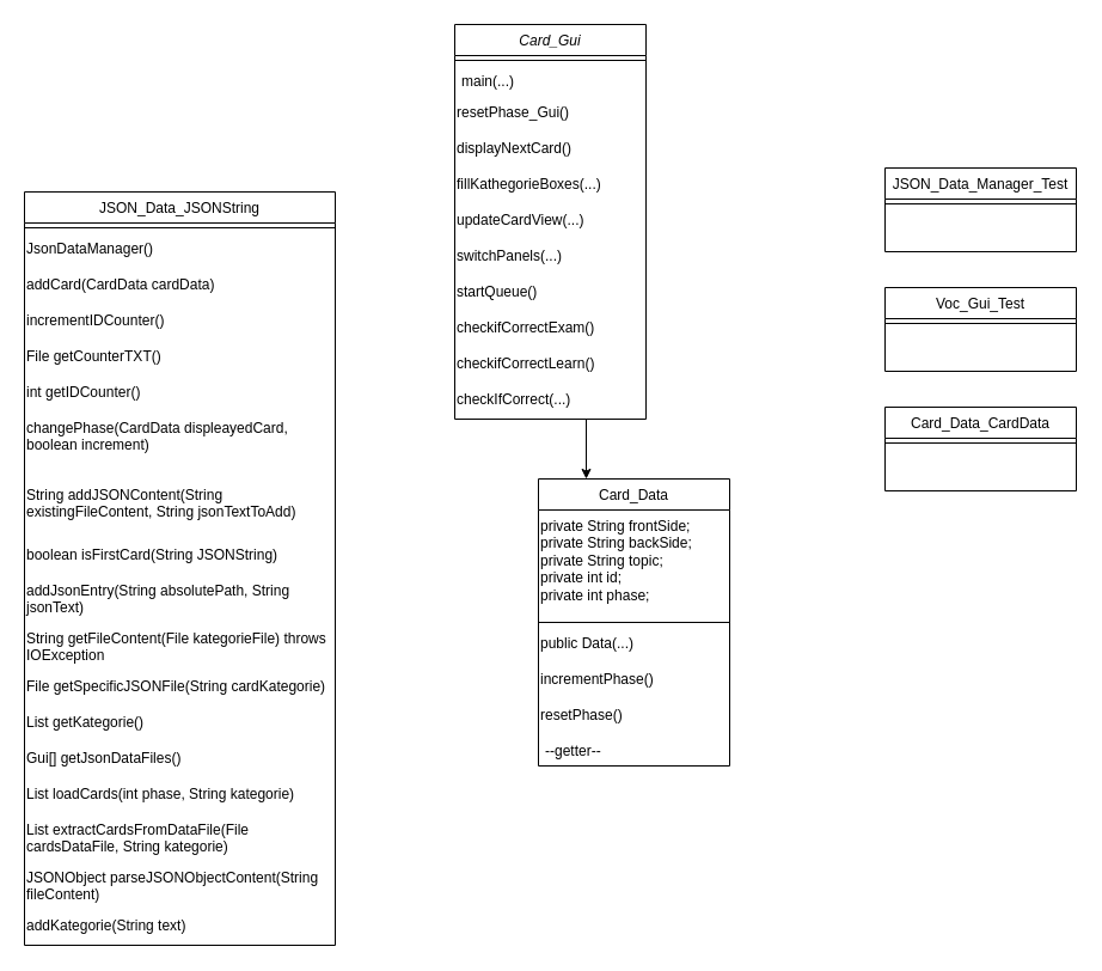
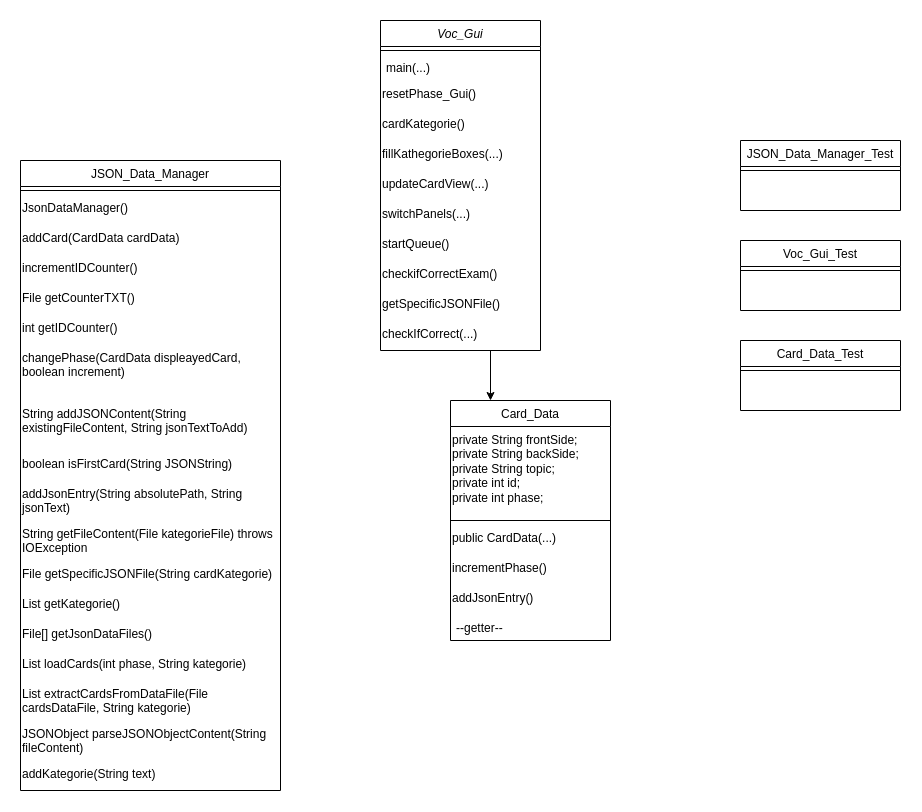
  <mxCell id="0" />
  <mxCell id="1" parent="0" />
- <mxCell id="2" value="Card_Gui" style="swimlane;fontStyle=2;align=center;verticalAlign=top;childLayout=stackLayout;horizontal=1;startSize=26;horizontalStack=0;resizeParent=1;resizeLast=0;collapsible=1;marginBottom=0;rounded=0;shadow=0;strokeWidth=1;" parent="1" vertex="1"><mxGeometry x="380" y="20" width="160" height="330" as="geometry"><mxRectangle x="230" y="140" width="160" height="26" as="alternateBounds" /></mxGeometry></mxCell>
+ <mxCell id="2" value="Voc_Gui" style="swimlane;fontStyle=2;align=center;verticalAlign=top;childLayout=stackLayout;horizontal=1;startSize=26;horizontalStack=0;resizeParent=1;resizeLast=0;collapsible=1;marginBottom=0;rounded=0;shadow=0;strokeWidth=1;" parent="1" vertex="1"><mxGeometry x="380" y="20" width="160" height="330" as="geometry"><mxRectangle x="230" y="140" width="160" height="26" as="alternateBounds" /></mxGeometry></mxCell>
  <mxCell id="3" value="" style="line;html=1;strokeWidth=1;align=left;verticalAlign=middle;spacingTop=-1;spacingLeft=3;spacingRight=3;rotatable=0;labelPosition=right;points=[];portConstraint=eastwest;" parent="2" vertex="1"><mxGeometry y="26" width="160" height="8" as="geometry" /></mxCell>
  <mxCell id="4" value="main(...)" style="text;strokeColor=none;fillColor=none;align=left;verticalAlign=top;spacingLeft=4;spacingRight=4;overflow=hidden;rotatable=0;points=[[0,0.5],[1,0.5]];portConstraint=eastwest;" vertex="1" parent="2"><mxGeometry y="34" width="160" height="26" as="geometry" /></mxCell>
  <mxCell id="5" value="resetPhase_Gui()" style="text;whiteSpace=wrap;html=1;" vertex="1" parent="2"><mxGeometry y="60" width="160" height="30" as="geometry" /></mxCell>
- <mxCell id="6" value="displayNextCard()" style="text;whiteSpace=wrap;html=1;" vertex="1" parent="2"><mxGeometry y="90" width="160" height="30" as="geometry" /></mxCell>
+ <mxCell id="6" value="cardKategorie()" style="text;whiteSpace=wrap;html=1;" vertex="1" parent="2"><mxGeometry y="90" width="160" height="30" as="geometry" /></mxCell>
  <mxCell id="7" value="fillKathegorieBoxes(...)" style="text;whiteSpace=wrap;html=1;" vertex="1" parent="2"><mxGeometry y="120" width="160" height="30" as="geometry" /></mxCell>
  <mxCell id="8" value="updateCardView(...)" style="text;whiteSpace=wrap;html=1;" vertex="1" parent="2"><mxGeometry y="150" width="160" height="30" as="geometry" /></mxCell>
  <mxCell id="9" value="switchPanels(...)" style="text;whiteSpace=wrap;html=1;" vertex="1" parent="2"><mxGeometry y="180" width="160" height="30" as="geometry" /></mxCell>
  <mxCell id="10" value="startQueue()" style="text;whiteSpace=wrap;html=1;" vertex="1" parent="2"><mxGeometry y="210" width="160" height="30" as="geometry" /></mxCell>
  <mxCell id="11" value="checkifCorrectExam()" style="text;whiteSpace=wrap;html=1;" vertex="1" parent="2"><mxGeometry y="240" width="160" height="30" as="geometry" /></mxCell>
- <mxCell id="12" value="checkifCorrectLearn()" style="text;whiteSpace=wrap;html=1;" vertex="1" parent="2"><mxGeometry y="270" width="160" height="30" as="geometry" /></mxCell>
+ <mxCell id="12" value="getSpecificJSONFile()" style="text;whiteSpace=wrap;html=1;" vertex="1" parent="2"><mxGeometry y="270" width="160" height="30" as="geometry" /></mxCell>
  <mxCell id="13" value="checkIfCorrect(...)" style="text;whiteSpace=wrap;html=1;" vertex="1" parent="2"><mxGeometry y="300" width="160" height="30" as="geometry" /></mxCell>
- <mxCell id="14" value="JSON_Data_JSONString" style="swimlane;fontStyle=0;align=center;verticalAlign=top;childLayout=stackLayout;horizontal=1;startSize=26;horizontalStack=0;resizeParent=1;resizeLast=0;collapsible=1;marginBottom=0;rounded=0;shadow=0;strokeWidth=1;" parent="1" vertex="1"><mxGeometry x="20" y="160" width="260" height="630" as="geometry"><mxRectangle x="130" y="380" width="160" height="26" as="alternateBounds" /></mxGeometry></mxCell>
+ <mxCell id="14" value="JSON_Data_Manager" style="swimlane;fontStyle=0;align=center;verticalAlign=top;childLayout=stackLayout;horizontal=1;startSize=26;horizontalStack=0;resizeParent=1;resizeLast=0;collapsible=1;marginBottom=0;rounded=0;shadow=0;strokeWidth=1;" parent="1" vertex="1"><mxGeometry x="20" y="160" width="260" height="630" as="geometry"><mxRectangle x="130" y="380" width="160" height="26" as="alternateBounds" /></mxGeometry></mxCell>
  <mxCell id="15" value="" style="line;html=1;strokeWidth=1;align=left;verticalAlign=middle;spacingTop=-1;spacingLeft=3;spacingRight=3;rotatable=0;labelPosition=right;points=[];portConstraint=eastwest;" parent="14" vertex="1"><mxGeometry y="26" width="260" height="8" as="geometry" /></mxCell>
  <mxCell id="16" value="JsonDataManager()" style="text;whiteSpace=wrap;html=1;" vertex="1" parent="14"><mxGeometry y="34" width="260" height="30" as="geometry" /></mxCell>
  <mxCell id="17" value="addCard(CardData cardData)" style="text;whiteSpace=wrap;html=1;" vertex="1" parent="14"><mxGeometry y="64" width="260" height="30" as="geometry" /></mxCell>
  <mxCell id="18" value="incrementIDCounter()" style="text;whiteSpace=wrap;html=1;" vertex="1" parent="14"><mxGeometry y="94" width="260" height="30" as="geometry" /></mxCell>
  <mxCell id="19" value="File getCounterTXT()" style="text;whiteSpace=wrap;html=1;" vertex="1" parent="14"><mxGeometry y="124" width="260" height="30" as="geometry" /></mxCell>
  <mxCell id="20" value="int getIDCounter()" style="text;whiteSpace=wrap;html=1;" vertex="1" parent="14"><mxGeometry y="154" width="260" height="30" as="geometry" /></mxCell>
  <mxCell id="21" value="changePhase(CardData displeayedCard, boolean increment)" style="text;whiteSpace=wrap;html=1;" vertex="1" parent="14"><mxGeometry y="184" width="260" height="56" as="geometry" /></mxCell>
  <mxCell id="22" value="String addJSONContent(String existingFileContent, String jsonTextToAdd)" style="text;whiteSpace=wrap;html=1;" vertex="1" parent="14"><mxGeometry y="240" width="260" height="50" as="geometry" /></mxCell>
  <mxCell id="23" value="boolean isFirstCard(String JSONString)" style="text;whiteSpace=wrap;html=1;" vertex="1" parent="14"><mxGeometry y="290" width="260" height="30" as="geometry" /></mxCell>
  <mxCell id="24" value="addJsonEntry(String absolutePath, String jsonText)" style="text;whiteSpace=wrap;html=1;" vertex="1" parent="14"><mxGeometry y="320" width="260" height="40" as="geometry" /></mxCell>
  <mxCell id="25" value="String getFileContent(File kategorieFile) throws IOException" style="text;whiteSpace=wrap;html=1;" vertex="1" parent="14"><mxGeometry y="360" width="260" height="40" as="geometry" /></mxCell>
  <mxCell id="26" value="File getSpecificJSONFile(String cardKategorie)" style="text;whiteSpace=wrap;html=1;" vertex="1" parent="14"><mxGeometry y="400" width="260" height="30" as="geometry" /></mxCell>
  <mxCell id="27" value="List&lt;String&gt; getKategorie()" style="text;whiteSpace=wrap;html=1;" vertex="1" parent="14"><mxGeometry y="430" width="260" height="30" as="geometry" /></mxCell>
- <mxCell id="28" value="Gui[] getJsonDataFiles()" style="text;whiteSpace=wrap;html=1;" vertex="1" parent="14"><mxGeometry y="460" width="260" height="30" as="geometry" /></mxCell>
+ <mxCell id="28" value="File[] getJsonDataFiles()" style="text;whiteSpace=wrap;html=1;" vertex="1" parent="14"><mxGeometry y="460" width="260" height="30" as="geometry" /></mxCell>
  <mxCell id="29" value="List&lt;CardData&gt; loadCards(int phase, String kategorie)" style="text;whiteSpace=wrap;html=1;" vertex="1" parent="14"><mxGeometry y="490" width="260" height="30" as="geometry" /></mxCell>
  <mxCell id="30" value="List&lt;CardData&gt; extractCardsFromDataFile(File cardsDataFile, String kategorie)" style="text;whiteSpace=wrap;html=1;" vertex="1" parent="14"><mxGeometry y="520" width="260" height="40" as="geometry" /></mxCell>
  <mxCell id="31" value="JSONObject parseJSONObjectContent(String fileContent)" style="text;whiteSpace=wrap;html=1;" vertex="1" parent="14"><mxGeometry y="560" width="260" height="40" as="geometry" /></mxCell>
  <mxCell id="32" value="addKategorie(String text)" style="text;whiteSpace=wrap;html=1;" vertex="1" parent="14"><mxGeometry y="600" width="260" height="30" as="geometry" /></mxCell>
  <mxCell id="33" value="JSON_Data_Manager_Test" style="swimlane;fontStyle=0;align=center;verticalAlign=top;childLayout=stackLayout;horizontal=1;startSize=26;horizontalStack=0;resizeParent=1;resizeLast=0;collapsible=1;marginBottom=0;rounded=0;shadow=0;strokeWidth=1;" parent="1" vertex="1"><mxGeometry x="740" y="140" width="160" height="70" as="geometry"><mxRectangle x="340" y="380" width="170" height="26" as="alternateBounds" /></mxGeometry></mxCell>
  <mxCell id="34" value="" style="line;html=1;strokeWidth=1;align=left;verticalAlign=middle;spacingTop=-1;spacingLeft=3;spacingRight=3;rotatable=0;labelPosition=right;points=[];portConstraint=eastwest;" parent="33" vertex="1"><mxGeometry y="26" width="160" height="8" as="geometry" /></mxCell>
  <mxCell id="35" value="Card_Data" style="swimlane;fontStyle=0;align=center;verticalAlign=top;childLayout=stackLayout;horizontal=1;startSize=26;horizontalStack=0;resizeParent=1;resizeLast=0;collapsible=1;marginBottom=0;rounded=0;shadow=0;strokeWidth=1;" parent="1" vertex="1"><mxGeometry x="450" y="400" width="160" height="240" as="geometry"><mxRectangle x="550" y="140" width="160" height="26" as="alternateBounds" /></mxGeometry></mxCell>
  <mxCell id="36" value="private String frontSide;&lt;br&gt;private String backSide;&lt;br&gt;private String topic;&lt;br&gt;private int id;&lt;br&gt;private int phase;" style="text;whiteSpace=wrap;html=1;" vertex="1" parent="35"><mxGeometry y="26" width="160" height="90" as="geometry" /></mxCell>
  <mxCell id="37" value="" style="line;html=1;strokeWidth=1;align=left;verticalAlign=middle;spacingTop=-1;spacingLeft=3;spacingRight=3;rotatable=0;labelPosition=right;points=[];portConstraint=eastwest;" parent="35" vertex="1"><mxGeometry y="116" width="160" height="8" as="geometry" /></mxCell>
- <mxCell id="38" value="public Data(...)" style="text;whiteSpace=wrap;html=1;" vertex="1" parent="35"><mxGeometry y="124" width="160" height="30" as="geometry" /></mxCell>
+ <mxCell id="38" value="public CardData(...)" style="text;whiteSpace=wrap;html=1;" vertex="1" parent="35"><mxGeometry y="124" width="160" height="30" as="geometry" /></mxCell>
  <mxCell id="39" value="incrementPhase()" style="text;whiteSpace=wrap;html=1;" vertex="1" parent="35"><mxGeometry y="154" width="160" height="30" as="geometry" /></mxCell>
- <mxCell id="40" value="resetPhase()" style="text;whiteSpace=wrap;html=1;" vertex="1" parent="35"><mxGeometry y="184" width="160" height="30" as="geometry" /></mxCell>
+ <mxCell id="40" value="addJsonEntry()" style="text;whiteSpace=wrap;html=1;" vertex="1" parent="35"><mxGeometry y="184" width="160" height="30" as="geometry" /></mxCell>
  <mxCell id="41" value="--getter--" style="text;strokeColor=none;fillColor=none;align=left;verticalAlign=top;spacingLeft=4;spacingRight=4;overflow=hidden;rotatable=0;points=[[0,0.5],[1,0.5]];portConstraint=eastwest;" vertex="1" parent="35"><mxGeometry y="214" width="160" height="26" as="geometry" /></mxCell>
  <mxCell id="42" value="" style="endArrow=classic;html=1;entryX=0.25;entryY=0;entryDx=0;entryDy=0;" edge="1" parent="1" target="35"><mxGeometry width="50" height="50" relative="1" as="geometry"><mxPoint x="490" y="350" as="sourcePoint" /><mxPoint x="320" y="380" as="targetPoint" /><Array as="points" /></mxGeometry></mxCell>
  <mxCell id="43" value="Voc_Gui_Test" style="swimlane;fontStyle=0;align=center;verticalAlign=top;childLayout=stackLayout;horizontal=1;startSize=26;horizontalStack=0;resizeParent=1;resizeLast=0;collapsible=1;marginBottom=0;rounded=0;shadow=0;strokeWidth=1;" vertex="1" parent="1"><mxGeometry x="740" y="240" width="160" height="70" as="geometry"><mxRectangle x="340" y="380" width="170" height="26" as="alternateBounds" /></mxGeometry></mxCell>
  <mxCell id="44" value="" style="line;html=1;strokeWidth=1;align=left;verticalAlign=middle;spacingTop=-1;spacingLeft=3;spacingRight=3;rotatable=0;labelPosition=right;points=[];portConstraint=eastwest;" vertex="1" parent="43"><mxGeometry y="26" width="160" height="8" as="geometry" /></mxCell>
- <mxCell id="45" value="Card_Data_CardData" style="swimlane;fontStyle=0;align=center;verticalAlign=top;childLayout=stackLayout;horizontal=1;startSize=26;horizontalStack=0;resizeParent=1;resizeLast=0;collapsible=1;marginBottom=0;rounded=0;shadow=0;strokeWidth=1;" vertex="1" parent="1"><mxGeometry x="740" y="340" width="160" height="70" as="geometry"><mxRectangle x="340" y="380" width="170" height="26" as="alternateBounds" /></mxGeometry></mxCell>
+ <mxCell id="45" value="Card_Data_Test" style="swimlane;fontStyle=0;align=center;verticalAlign=top;childLayout=stackLayout;horizontal=1;startSize=26;horizontalStack=0;resizeParent=1;resizeLast=0;collapsible=1;marginBottom=0;rounded=0;shadow=0;strokeWidth=1;" vertex="1" parent="1"><mxGeometry x="740" y="340" width="160" height="70" as="geometry"><mxRectangle x="340" y="380" width="170" height="26" as="alternateBounds" /></mxGeometry></mxCell>
  <mxCell id="46" value="" style="line;html=1;strokeWidth=1;align=left;verticalAlign=middle;spacingTop=-1;spacingLeft=3;spacingRight=3;rotatable=0;labelPosition=right;points=[];portConstraint=eastwest;" vertex="1" parent="45"><mxGeometry y="26" width="160" height="8" as="geometry" /></mxCell>
